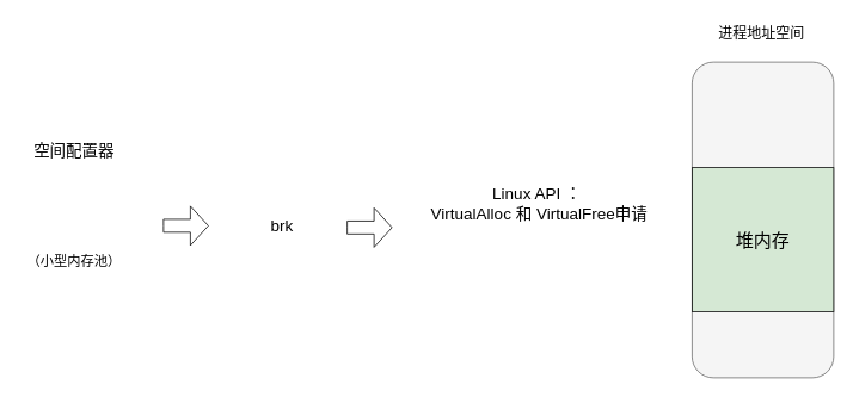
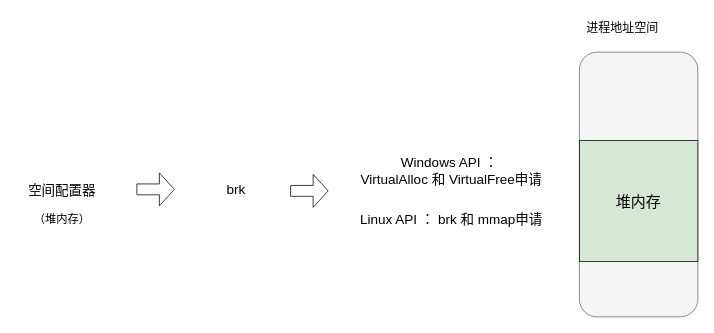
  <mxCell id="0" />
  <mxCell id="1" parent="0" />
  <mxCell id="2" value="" style="rounded=1;whiteSpace=wrap;html=1;fillColor=#f5f5f5;strokeColor=#666666;fontColor=#333333;" vertex="1" parent="1"><mxGeometry x="772" y="69" width="158" height="353" as="geometry" /></mxCell>
- <mxCell id="3" value="&lt;font style=&quot;font-size: 16px;&quot;&gt;进程地址空间&lt;/font&gt;" style="text;html=1;align=center;verticalAlign=middle;resizable=0;points=[];autosize=1;strokeColor=none;fillColor=none;" vertex="1" parent="1"><mxGeometry x="792" y="20" width="114" height="31" as="geometry" /></mxCell>
+ <mxCell id="3" value="&lt;font style=&quot;font-size: 16px;&quot;&gt;进程地址空间&lt;/font&gt;" style="text;html=1;align=center;verticalAlign=middle;resizable=0;points=[];autosize=1;strokeColor=none;fillColor=none;" vertex="1" parent="1"><mxGeometry x="772" y="20" width="114" height="31" as="geometry" /></mxCell>
  <mxCell id="4" value="&lt;font style=&quot;font-size: 20px;&quot;&gt;堆内存&lt;/font&gt;" style="rounded=0;whiteSpace=wrap;html=1;shadow=0;glass=0;labelBorderColor=none;fillColor=#d5e8d4;" vertex="1" parent="1"><mxGeometry x="772" y="187" width="158" height="161" as="geometry" /></mxCell>
- <mxCell id="5" value="Linux API ：&amp;nbsp;&lt;div&gt;&lt;span style=&quot;background-color: initial;&quot;&gt;VirtualAlloc 和 VirtualFree申请&lt;/span&gt;&lt;/div&gt;" style="text;html=1;align=center;verticalAlign=middle;resizable=0;points=[];autosize=1;strokeColor=none;fillColor=none;fontFamily=Helvetica;fontSize=18;fontColor=default;" vertex="1" parent="1"><mxGeometry x="471" y="200" width="259" height="55" as="geometry" /></mxCell>
+ <mxCell id="5" value="Windows API ：&amp;nbsp;&lt;div&gt;&lt;span style=&quot;background-color: initial;&quot;&gt;VirtualAlloc 和 VirtualFree申请&lt;/span&gt;&lt;/div&gt;" style="text;html=1;align=center;verticalAlign=middle;resizable=0;points=[];autosize=1;strokeColor=none;fillColor=none;fontFamily=Helvetica;fontSize=18;fontColor=default;" vertex="1" parent="1"><mxGeometry x="471" y="200" width="259" height="55" as="geometry" /></mxCell>
+ <mxCell id="6" value="Linux API ： brk&lt;span style=&quot;background-color: initial;&quot;&gt;&amp;nbsp;和 mmap申请&lt;/span&gt;" style="text;html=1;align=center;verticalAlign=middle;resizable=0;points=[];autosize=1;strokeColor=none;fillColor=none;fontFamily=Helvetica;fontSize=18;fontColor=default;" vertex="1" parent="1"><mxGeometry x="470" y="276" width="261" height="34" as="geometry" /></mxCell>
  <mxCell id="7" value="brk" style="text;html=1;align=center;verticalAlign=middle;resizable=0;points=[];autosize=1;strokeColor=none;fillColor=none;fontFamily=Helvetica;fontSize=18;fontColor=default;" vertex="1" parent="1"><mxGeometry x="279" y="235" width="70" height="34" as="geometry" /></mxCell>
  <mxCell id="8" value="" style="html=1;shadow=0;dashed=0;align=center;verticalAlign=middle;shape=mxgraph.arrows2.arrow;dy=0.67;dx=20;notch=0;fontFamily=Helvetica;fontSize=18;fontColor=default;autosize=1;resizable=0;fillColor=none;gradientColor=none;" vertex="1" parent="1"><mxGeometry x="387" y="232" width="50" height="44" as="geometry" /></mxCell>
- <mxCell id="9" value="空间配置器" style="text;html=1;align=center;verticalAlign=middle;resizable=0;points=[];autosize=1;strokeColor=none;fillColor=none;fontFamily=Helvetica;fontSize=18;fontColor=default;" vertex="1" parent="1"><mxGeometry x="28" y="152" width="108" height="34" as="geometry" /></mxCell>
+ <mxCell id="9" value="空间配置器" style="text;html=1;align=center;verticalAlign=middle;resizable=0;points=[];autosize=1;strokeColor=none;fillColor=none;fontFamily=Helvetica;fontSize=18;fontColor=default;" vertex="1" parent="1"><mxGeometry x="28" y="237" width="108" height="34" as="geometry" /></mxCell>
  <mxCell id="10" value="" style="html=1;shadow=0;dashed=0;align=center;verticalAlign=middle;shape=mxgraph.arrows2.arrow;dy=0.67;dx=20;notch=0;fontFamily=Helvetica;fontSize=18;fontColor=default;autosize=1;resizable=0;fillColor=none;gradientColor=none;" vertex="1" parent="1"><mxGeometry x="182" y="230" width="50" height="44" as="geometry" /></mxCell>
- <mxCell id="11" value="&lt;font style=&quot;font-size: 15px;&quot;&gt;（小型内存池）&lt;/font&gt;" style="text;html=1;align=center;verticalAlign=middle;resizable=0;points=[];autosize=1;strokeColor=none;fillColor=none;fontFamily=Helvetica;fontSize=12;fontColor=default;" vertex="1" parent="1"><mxGeometry x="20.5" y="276" width="123" height="30" as="geometry" /></mxCell>
+ <mxCell id="11" value="&lt;font style=&quot;font-size: 15px;&quot;&gt;（堆内存）&lt;/font&gt;" style="text;html=1;align=center;verticalAlign=middle;resizable=0;points=[];autosize=1;strokeColor=none;fillColor=none;fontFamily=Helvetica;fontSize=12;fontColor=default;" vertex="1" parent="1"><mxGeometry x="20.5" y="276" width="123" height="30" as="geometry" /></mxCell>
